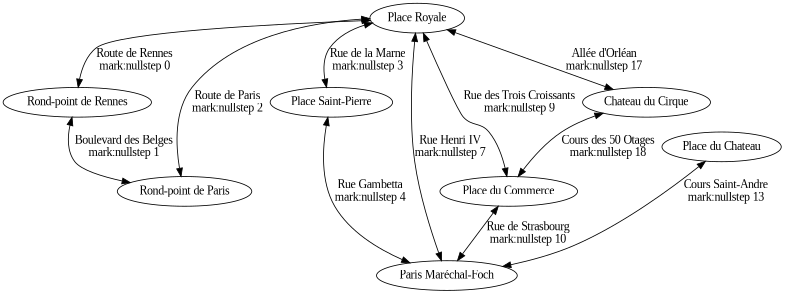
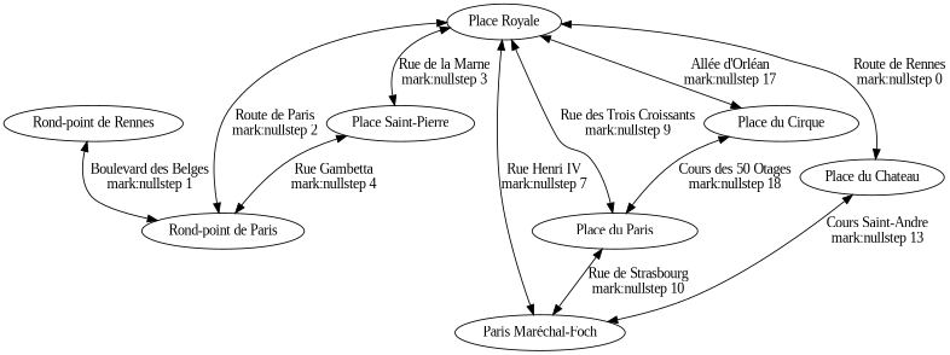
  digraph {
    fontname="Liberation Serif"
    node [fontname="Liberation Serif"]
    edge [dir=both fontname="Liberation Serif"]
    n1 [label="Place Royale"]
    n2 [label="Rond-point de Rennes"]
    n3 [label="Place Saint-Pierre"]
    n4 [label="Paris Maréchal-Foch"]
-   n5 [label="Place du Commerce"]
-   n6 [label="Chateau du Cirque"]
+   n5 [label="Place du Paris"]
+   n6 [label="Place du Cirque"]
    n7 [label="Rond-point de Paris"]
    n8 [label="Place du Chateau"]
-   n1 -> n2 [label="Route de Rennes\nmark:nullstep 0\n"]
+   n1 -> n8 [label="Route de Rennes\nmark:nullstep 0\n"]
    n1 -> n3 [label="Rue de la Marne\nmark:nullstep 3\n"]
    n1 -> n4 [label="Rue Henri IV\nmark:nullstep 7\n"]
    n1 -> n5 [label="Rue des Trois Croissants\nmark:nullstep 9\n"]
    n1 -> n6 [label="Allée d'Orléan\nmark:nullstep 17\n"]
    n2 -> n7 [label="Boulevard des Belges\nmark:nullstep 1\n"]
-   n3 -> n4 [label="Rue Gambetta\nmark:nullstep 4\n"]
+   n3 -> n7 [label="Rue Gambetta\nmark:nullstep 4\n"]
    n5 -> n4 [label="Rue de Strasbourg\nmark:nullstep 10\n"]
    n6 -> n5 [label="Cours des 50 Otages\nmark:nullstep 18\n"]
    n7 -> n1 [label="Route de Paris\nmark:nullstep 2\n"]
    n8 -> n4 [label="Cours Saint-Andre\nmark:nullstep 13\n"]
  }
